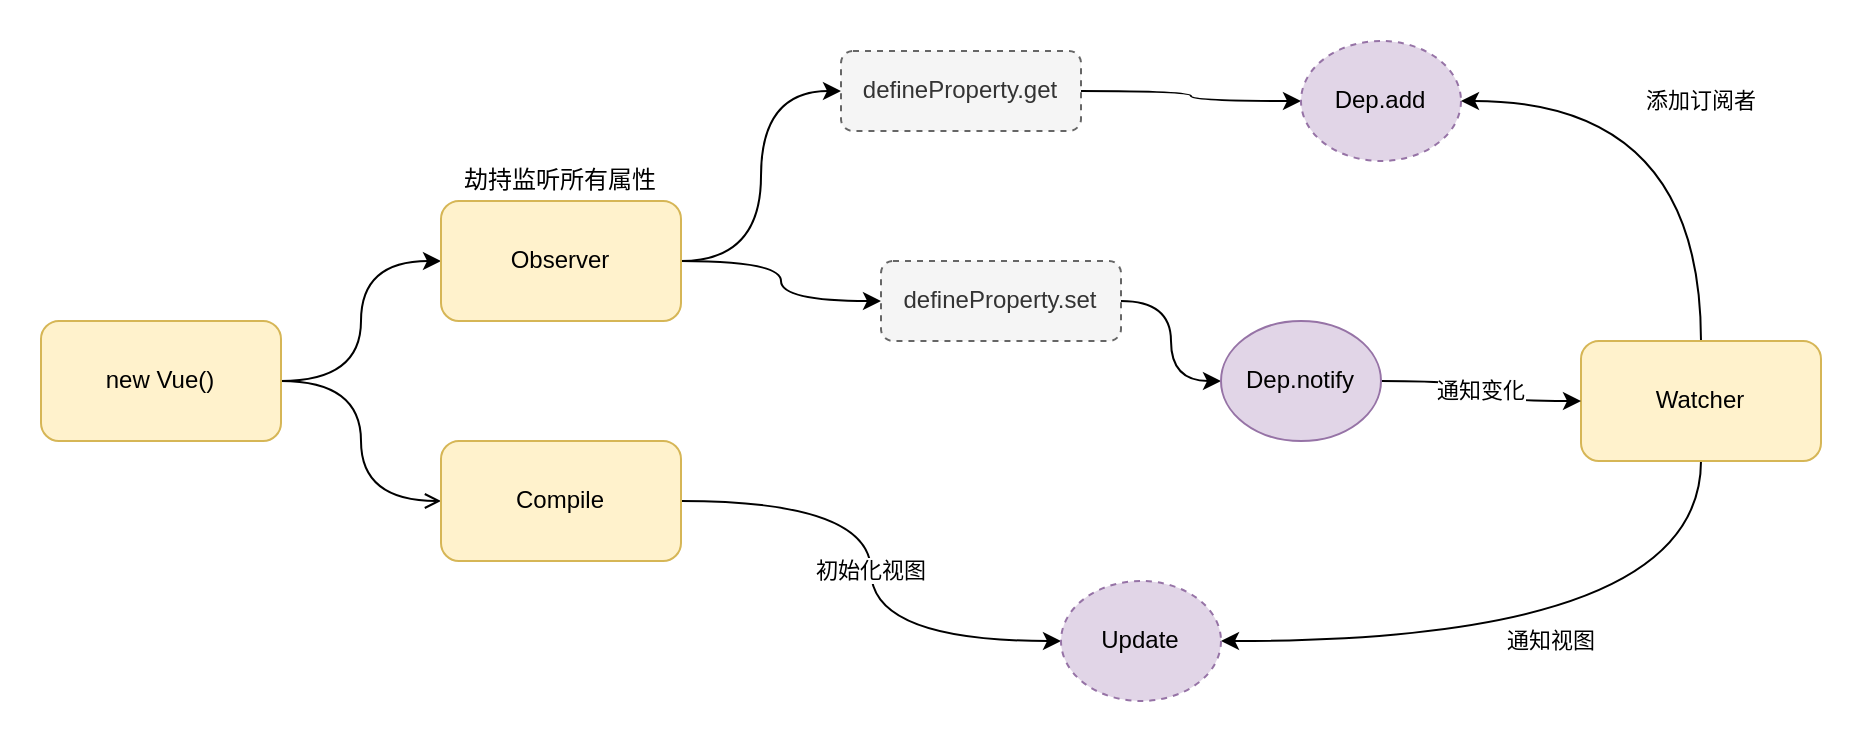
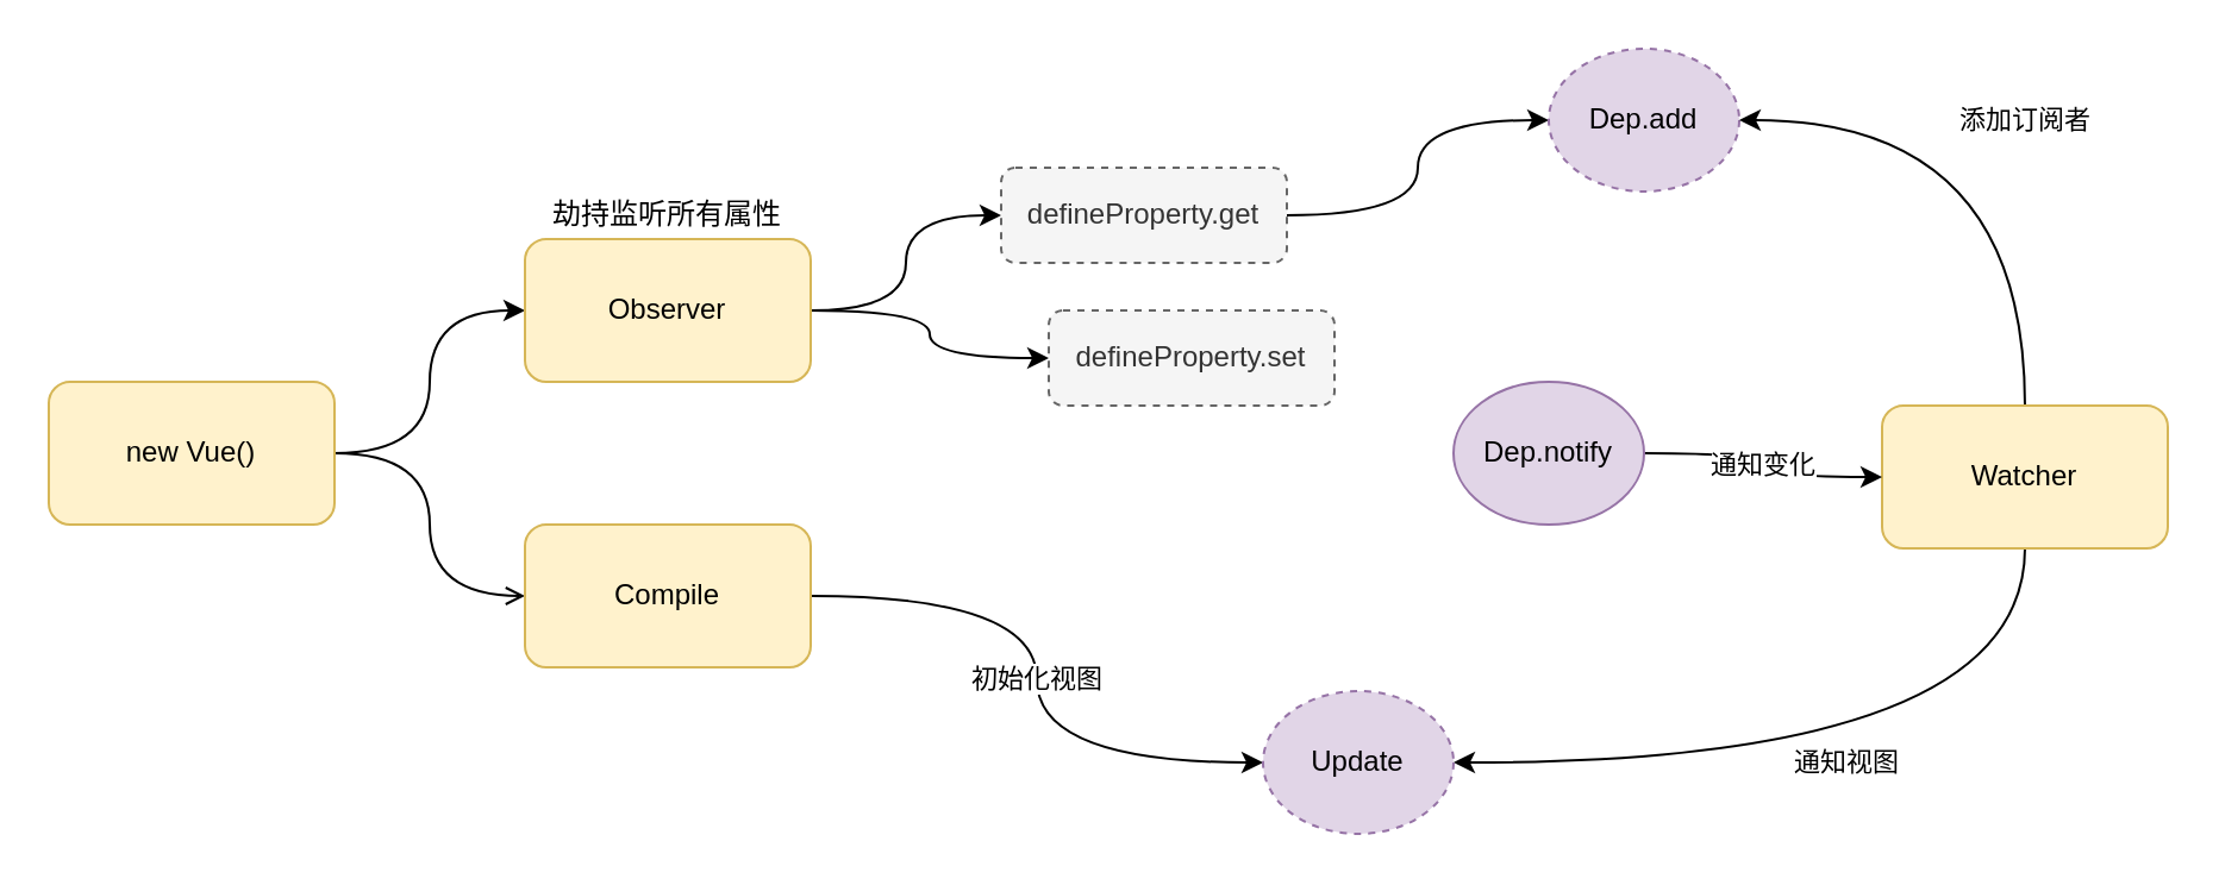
  <mxCell id="0" />
  <mxCell id="1" parent="0" />
  <mxCell id="2" style="edgeStyle=orthogonalEdgeStyle;orthogonalLoop=1;jettySize=auto;html=1;entryX=0;entryY=0.5;entryDx=0;entryDy=0;curved=1;" edge="1" parent="1" source="4" target="7"><mxGeometry relative="1" as="geometry" /></mxCell>
  <mxCell id="3" style="edgeStyle=orthogonalEdgeStyle;curved=1;orthogonalLoop=1;jettySize=auto;html=1;endArrow=open;" edge="1" parent="1" source="4" target="9"><mxGeometry relative="1" as="geometry" /></mxCell>
  <mxCell id="4" value="new Vue()" style="rounded=1;whiteSpace=wrap;html=1;fillColor=#fff2cc;strokeColor=#d6b656;" vertex="1" parent="1"><mxGeometry x="20" y="160" width="120" height="60" as="geometry" /></mxCell>
  <mxCell id="5" style="edgeStyle=orthogonalEdgeStyle;curved=1;orthogonalLoop=1;jettySize=auto;html=1;entryX=0;entryY=0.5;entryDx=0;entryDy=0;" edge="1" parent="1" source="7" target="12"><mxGeometry relative="1" as="geometry" /></mxCell>
  <mxCell id="6" style="edgeStyle=orthogonalEdgeStyle;curved=1;orthogonalLoop=1;jettySize=auto;html=1;entryX=0;entryY=0.5;entryDx=0;entryDy=0;" edge="1" parent="1" source="7" target="14"><mxGeometry relative="1" as="geometry" /></mxCell>
  <mxCell id="7" value="Observer" style="rounded=1;whiteSpace=wrap;html=1;fillColor=#fff2cc;strokeColor=#d6b656;" vertex="1" parent="1"><mxGeometry x="220" y="100" width="120" height="60" as="geometry" /></mxCell>
  <mxCell id="8" value="初始化视图" style="edgeStyle=orthogonalEdgeStyle;curved=1;orthogonalLoop=1;jettySize=auto;html=1;entryX=0;entryY=0.5;entryDx=0;entryDy=0;" edge="1" parent="1" source="9" target="19"><mxGeometry relative="1" as="geometry" /></mxCell>
  <mxCell id="9" value="Compile" style="rounded=1;whiteSpace=wrap;html=1;fillColor=#fff2cc;strokeColor=#d6b656;" vertex="1" parent="1"><mxGeometry x="220" y="220" width="120" height="60" as="geometry" /></mxCell>
  <mxCell id="10" value="劫持监听所有属性" style="text;html=1;strokeColor=none;fillColor=none;align=center;verticalAlign=middle;whiteSpace=wrap;rounded=0;" vertex="1" parent="1"><mxGeometry x="220" y="80" width="120" height="20" as="geometry" /></mxCell>
  <mxCell id="11" style="edgeStyle=orthogonalEdgeStyle;curved=1;orthogonalLoop=1;jettySize=auto;html=1;entryX=0;entryY=0.5;entryDx=0;entryDy=0;" edge="1" parent="1" source="12" target="15"><mxGeometry relative="1" as="geometry" /></mxCell>
- <mxCell id="12" value="defineProperty.get" style="rounded=1;whiteSpace=wrap;html=1;fillColor=#f5f5f5;strokeColor=#666666;dashed=1;fontColor=#333333;" vertex="1" parent="1"><mxGeometry x="420" y="25" width="120" height="40" as="geometry" /></mxCell>
- <mxCell id="13" style="edgeStyle=orthogonalEdgeStyle;curved=1;orthogonalLoop=1;jettySize=auto;html=1;entryX=0;entryY=0.5;entryDx=0;entryDy=0;" edge="1" parent="1" source="14" target="21"><mxGeometry relative="1" as="geometry" /></mxCell>
+ <mxCell id="12" value="defineProperty.get" style="rounded=1;whiteSpace=wrap;html=1;fillColor=#f5f5f5;strokeColor=#666666;dashed=1;fontColor=#333333;" vertex="1" parent="1"><mxGeometry x="420" y="70" width="120" height="40" as="geometry" /></mxCell>
  <mxCell id="14" value="defineProperty.set" style="rounded=1;whiteSpace=wrap;html=1;fillColor=#f5f5f5;strokeColor=#666666;dashed=1;fontColor=#333333;" vertex="1" parent="1"><mxGeometry x="440" y="130" width="120" height="40" as="geometry" /></mxCell>
  <mxCell id="15" value="Dep.add" style="ellipse;whiteSpace=wrap;html=1;dashed=1;fillColor=#e1d5e7;strokeColor=#9673a6;" vertex="1" parent="1"><mxGeometry x="650" y="20" width="80" height="60" as="geometry" /></mxCell>
  <mxCell id="16" value="添加订阅者" style="edgeStyle=orthogonalEdgeStyle;curved=1;orthogonalLoop=1;jettySize=auto;html=1;entryX=1;entryY=0.5;entryDx=0;entryDy=0;exitX=0.5;exitY=0;exitDx=0;exitDy=0;" edge="1" parent="1" source="18" target="15"><mxGeometry relative="1" as="geometry" /></mxCell>
  <mxCell id="17" value="通知视图" style="edgeStyle=orthogonalEdgeStyle;curved=1;orthogonalLoop=1;jettySize=auto;html=1;entryX=1;entryY=0.5;entryDx=0;entryDy=0;exitX=0.5;exitY=1;exitDx=0;exitDy=0;" edge="1" parent="1" source="18" target="19"><mxGeometry relative="1" as="geometry" /></mxCell>
  <mxCell id="18" value="Watcher" style="rounded=1;whiteSpace=wrap;html=1;fillColor=#fff2cc;strokeColor=#d6b656;" vertex="1" parent="1"><mxGeometry x="790" y="170" width="120" height="60" as="geometry" /></mxCell>
  <mxCell id="19" value="Update" style="ellipse;whiteSpace=wrap;html=1;dashed=1;fillColor=#e1d5e7;strokeColor=#9673a6;" vertex="1" parent="1"><mxGeometry x="530" y="290" width="80" height="60" as="geometry" /></mxCell>
  <mxCell id="20" value="通知变化" style="edgeStyle=orthogonalEdgeStyle;curved=1;orthogonalLoop=1;jettySize=auto;html=1;entryX=0;entryY=0.5;entryDx=0;entryDy=0;" edge="1" parent="1" source="21" target="18"><mxGeometry relative="1" as="geometry" /></mxCell>
  <mxCell id="21" value="Dep.notify" style="ellipse;whiteSpace=wrap;html=1;dashed=0;fillColor=#e1d5e7;strokeColor=#9673a6;" vertex="1" parent="1"><mxGeometry x="610" y="160" width="80" height="60" as="geometry" /></mxCell>
